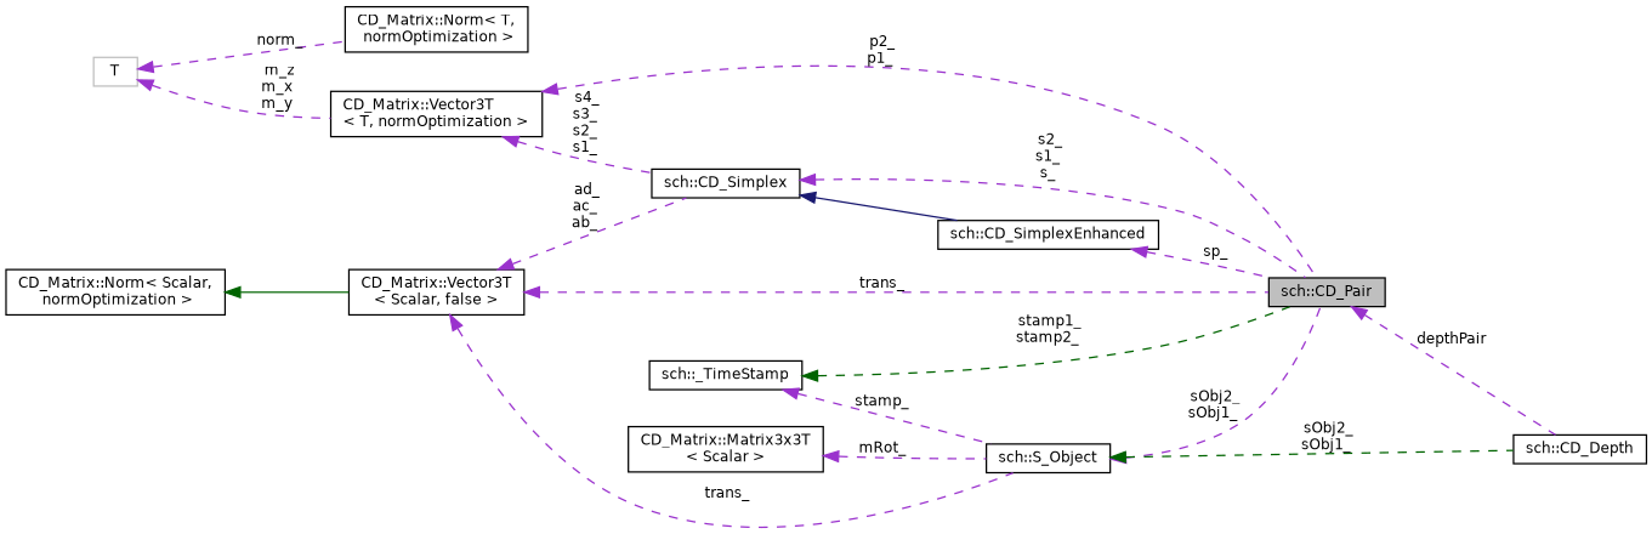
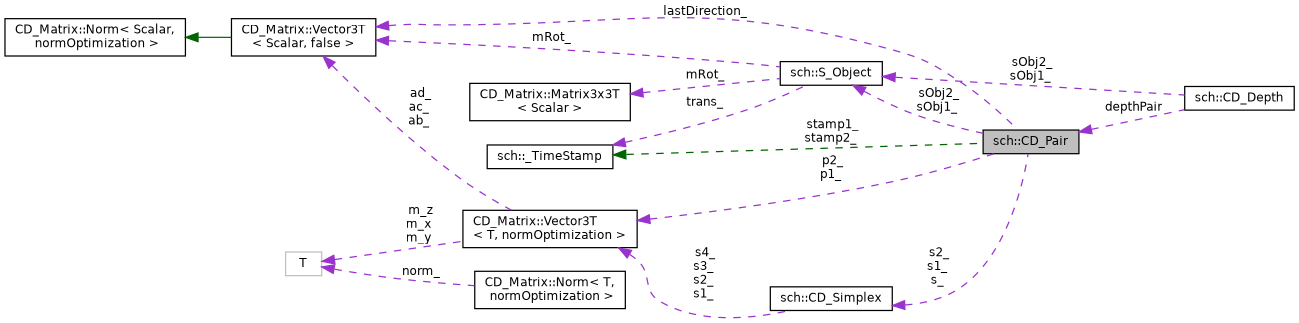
  digraph {
    rankdir=LR
    node [color=black fillcolor=white fontname=Helvetica fontsize=10 shape=record style=filled]
    edge [color=darkorchid3 dir=back fontname=Helvetica fontsize=10 labelfontname=Helvetica labelfontsize=10 style=dashed]
    n1 [fillcolor=grey75 fontcolor=black height=0.2 label="sch::CD_Pair" width=0.4]
    n2 [height=0.2 label="sch::CD_Depth" width=0.4]
    n3 [height=0.2 label="CD_Matrix::Vector3T\l\< Scalar, false \>" width=0.4]
    n4 [height=0.2 label="sch::S_Object" width=0.4]
    n5 [height=0.2 label="sch::CD_Simplex" width=0.4]
-   n6 [height=0.2 label="sch::CD_SimplexEnhanced" width=0.4]
    n7 [height=0.2 label="CD_Matrix::Norm\< Scalar,\l normOptimization \>" width=0.4]
    n8 [height=0.2 label="sch::_TimeStamp" width=0.4]
    n9 [height=0.2 label="CD_Matrix::Matrix3x3T\l\< Scalar \>" width=0.4]
    n10 [height=0.2 label="CD_Matrix::Vector3T\l\< T, normOptimization \>" width=0.4]
    n11 [height=0.2 label="CD_Matrix::Norm\< T,\l normOptimization \>" width=0.4]
    n12 [color=grey75 height=0.2 label=T width=0.4]
    n1 -> n2 [label=" depthPair"]
-   n3 -> n1 [label=" trans_"]
-   n3 -> n4 [label=" trans_"]
-   n3 -> n5 [label=" ad_\nac_\nab_"]
+   n3 -> n1 [label=" lastDirection_"]
+   n3 -> n4 [label=" mRot_"]
+   n3 -> n10 [label=" ad_\nac_\nab_"]
    n4 -> n1 [label=" sObj2_\nsObj1_"]
-   n4 -> n2 [color=darkgreen label=" sObj2_\nsObj1_"]
+   n4 -> n2 [label=" sObj2_\nsObj1_"]
    n5 -> n1 [label=" s2_\ns1_\ns_"]
-   n5 -> n6 [color=midnightblue style=solid]
-   n6 -> n1 [label=" sp_"]
    n7 -> n3 [color=darkgreen style=solid]
    n8 -> n1 [color=darkgreen label=" stamp1_\nstamp2_"]
-   n8 -> n4 [label=" stamp_"]
+   n8 -> n4 [label=" trans_"]
    n9 -> n4 [label=" mRot_"]
    n10 -> n1 [label=" p2_\np1_"]
    n10 -> n5 [label=" s4_\ns3_\ns2_\ns1_"]
    n12 -> n10 [label=" m_z\nm_x\nm_y"]
    n12 -> n11 [label=" norm_"]
  }
